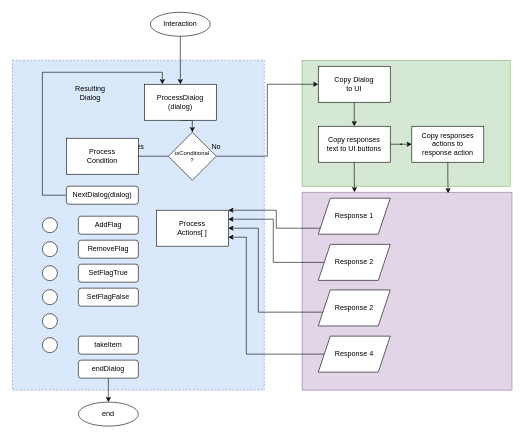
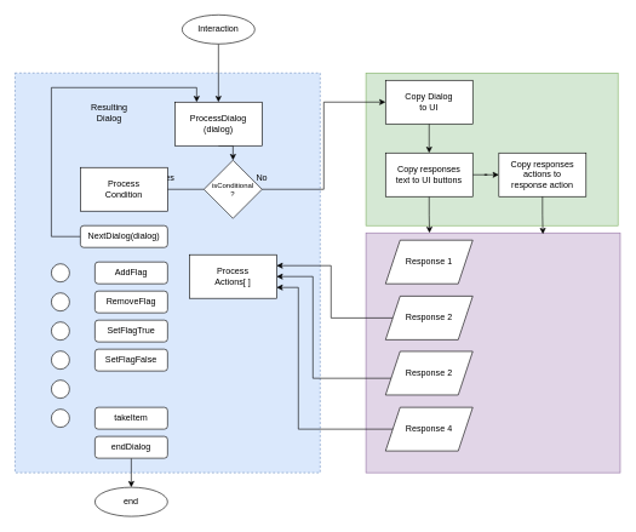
  <mxCell id="0" />
  <mxCell id="1" parent="0" />
  <mxCell id="2" value="" style="rounded=0;whiteSpace=wrap;html=1;fillColor=#d5e8d4;strokeColor=#82b366;" vertex="1" parent="1"><mxGeometry x="503" y="100" width="347" height="210" as="geometry" /></mxCell>
  <mxCell id="3" value="" style="rounded=0;whiteSpace=wrap;html=1;fillColor=#e1d5e7;strokeColor=#9673a6;" vertex="1" parent="1"><mxGeometry x="503" y="320" width="350" height="330" as="geometry" /></mxCell>
  <mxCell id="4" value="" style="rounded=0;whiteSpace=wrap;html=1;dashed=1;fillColor=#dae8fc;strokeColor=#6c8ebf;" vertex="1" parent="1"><mxGeometry x="20" y="100" width="420" height="550" as="geometry" /></mxCell>
  <mxCell id="5" style="edgeStyle=orthogonalEdgeStyle;rounded=0;orthogonalLoop=1;jettySize=auto;html=1;exitX=0.5;exitY=1;exitDx=0;exitDy=0;entryX=0.5;entryY=0;entryDx=0;entryDy=0;" edge="1" parent="1" source="6" target="9"><mxGeometry relative="1" as="geometry" /></mxCell>
  <mxCell id="6" value="ProcessDialog&lt;br&gt;(dialog)" style="rounded=0;whiteSpace=wrap;html=1;" vertex="1" parent="1"><mxGeometry x="240" y="140" width="120" height="60" as="geometry" /></mxCell>
  <mxCell id="7" style="edgeStyle=orthogonalEdgeStyle;rounded=0;orthogonalLoop=1;jettySize=auto;html=1;exitX=1;exitY=0.5;exitDx=0;exitDy=0;entryX=0;entryY=0.5;entryDx=0;entryDy=0;" edge="1" parent="1" source="9" target="11"><mxGeometry relative="1" as="geometry" /></mxCell>
  <mxCell id="8" value="" style="edgeStyle=orthogonalEdgeStyle;rounded=0;orthogonalLoop=1;jettySize=auto;html=1;" edge="1" parent="1" source="9"><mxGeometry relative="1" as="geometry"><mxPoint x="180" y="260" as="targetPoint" /></mxGeometry></mxCell>
  <mxCell id="9" value="isConditional&lt;br style=&quot;font-size: 10px;&quot;&gt;?" style="rhombus;whiteSpace=wrap;html=1;fontSize=10;" vertex="1" parent="1"><mxGeometry x="280" y="220" width="80" height="80" as="geometry" /></mxCell>
  <mxCell id="10" style="edgeStyle=orthogonalEdgeStyle;rounded=0;orthogonalLoop=1;jettySize=auto;html=1;exitX=0.5;exitY=1;exitDx=0;exitDy=0;entryX=0.5;entryY=0;entryDx=0;entryDy=0;" edge="1" parent="1" source="11" target="20"><mxGeometry relative="1" as="geometry" /></mxCell>
  <mxCell id="11" value="Copy Dialog&lt;br&gt;to UI" style="rounded=0;whiteSpace=wrap;html=1;" vertex="1" parent="1"><mxGeometry x="530" y="110" width="120" height="60" as="geometry" /></mxCell>
  <mxCell id="12" value="No" style="text;html=1;strokeColor=none;fillColor=none;align=center;verticalAlign=middle;whiteSpace=wrap;rounded=0;" vertex="1" parent="1"><mxGeometry x="330" y="230" width="60" height="30" as="geometry" /></mxCell>
  <mxCell id="13" value="Yes" style="text;html=1;strokeColor=none;fillColor=none;align=center;verticalAlign=middle;whiteSpace=wrap;rounded=0;" vertex="1" parent="1"><mxGeometry x="200" y="230" width="60" height="30" as="geometry" /></mxCell>
  <mxCell id="14" value="Process&lt;br&gt;Condition" style="rounded=0;whiteSpace=wrap;html=1;" vertex="1" parent="1"><mxGeometry x="110" y="230" width="120" height="60" as="geometry" /></mxCell>
  <mxCell id="15" value="Resulting Dialog" style="text;html=1;strokeColor=none;fillColor=none;align=center;verticalAlign=middle;whiteSpace=wrap;rounded=0;" vertex="1" parent="1"><mxGeometry x="120" y="140" width="60" height="30" as="geometry" /></mxCell>
  <mxCell id="16" style="edgeStyle=orthogonalEdgeStyle;rounded=0;orthogonalLoop=1;jettySize=auto;html=1;" edge="1" parent="1" source="17" target="6"><mxGeometry relative="1" as="geometry" /></mxCell>
  <mxCell id="17" value="Interaction" style="ellipse;whiteSpace=wrap;html=1;" vertex="1" parent="1"><mxGeometry x="250" y="20" width="100" height="40" as="geometry" /></mxCell>
  <mxCell id="18" style="edgeStyle=orthogonalEdgeStyle;rounded=0;orthogonalLoop=1;jettySize=auto;html=1;entryX=0.25;entryY=0;entryDx=0;entryDy=0;" edge="1" parent="1" source="20" target="3"><mxGeometry relative="1" as="geometry" /></mxCell>
  <mxCell id="19" style="edgeStyle=orthogonalEdgeStyle;rounded=0;orthogonalLoop=1;jettySize=auto;html=1;entryX=0;entryY=0.5;entryDx=0;entryDy=0;" edge="1" parent="1" source="20" target="34"><mxGeometry relative="1" as="geometry" /></mxCell>
  <mxCell id="20" value="Copy responses&lt;br&gt;text to UI buttons" style="rounded=0;whiteSpace=wrap;html=1;" vertex="1" parent="1"><mxGeometry x="530" y="210" width="120" height="60" as="geometry" /></mxCell>
- <mxCell id="21" style="edgeStyle=orthogonalEdgeStyle;rounded=0;orthogonalLoop=1;jettySize=auto;html=1;exitX=0;exitY=0.5;exitDx=0;exitDy=0;entryX=1;entryY=0;entryDx=0;entryDy=0;" edge="1" parent="1" source="22" target="23"><mxGeometry relative="1" as="geometry"><Array as="points"><mxPoint x="540" y="380" /><mxPoint x="460" y="380" /><mxPoint x="460" y="350" /></Array></mxGeometry></mxCell>
  <mxCell id="22" value="Response 1" style="shape=parallelogram;perimeter=parallelogramPerimeter;whiteSpace=wrap;html=1;fixedSize=1;" vertex="1" parent="1"><mxGeometry x="530" y="330" width="120" height="60" as="geometry" /></mxCell>
  <mxCell id="23" value="Process&lt;br&gt;Actions[ ]" style="rounded=0;whiteSpace=wrap;html=1;" vertex="1" parent="1"><mxGeometry x="260" y="350" width="120" height="60" as="geometry" /></mxCell>
  <mxCell id="24" style="edgeStyle=orthogonalEdgeStyle;rounded=0;orthogonalLoop=1;jettySize=auto;html=1;entryX=1;entryY=0.25;entryDx=0;entryDy=0;" edge="1" parent="1" source="25" target="23"><mxGeometry relative="1" as="geometry" /></mxCell>
  <mxCell id="25" value="Response 2" style="shape=parallelogram;perimeter=parallelogramPerimeter;whiteSpace=wrap;html=1;fixedSize=1;" vertex="1" parent="1"><mxGeometry x="530" y="407" width="120" height="60" as="geometry" /></mxCell>
  <mxCell id="26" style="edgeStyle=orthogonalEdgeStyle;rounded=0;orthogonalLoop=1;jettySize=auto;html=1;entryX=1;entryY=0.5;entryDx=0;entryDy=0;" edge="1" parent="1" source="27" target="23"><mxGeometry relative="1" as="geometry"><Array as="points"><mxPoint x="430" y="520" /><mxPoint x="430" y="380" /></Array></mxGeometry></mxCell>
  <mxCell id="27" value="Response 2" style="shape=parallelogram;perimeter=parallelogramPerimeter;whiteSpace=wrap;html=1;fixedSize=1;" vertex="1" parent="1"><mxGeometry x="530" y="483" width="120" height="60" as="geometry" /></mxCell>
  <mxCell id="28" style="edgeStyle=orthogonalEdgeStyle;rounded=0;orthogonalLoop=1;jettySize=auto;html=1;entryX=1;entryY=0.75;entryDx=0;entryDy=0;" edge="1" parent="1" source="29" target="23"><mxGeometry relative="1" as="geometry"><Array as="points"><mxPoint x="410" y="590" /><mxPoint x="410" y="395" /></Array></mxGeometry></mxCell>
  <mxCell id="29" value="Response 4" style="shape=parallelogram;perimeter=parallelogramPerimeter;whiteSpace=wrap;html=1;fixedSize=1;" vertex="1" parent="1"><mxGeometry x="530" y="560" width="120" height="60" as="geometry" /></mxCell>
  <mxCell id="30" style="edgeStyle=orthogonalEdgeStyle;rounded=0;orthogonalLoop=1;jettySize=auto;html=1;entryX=0.25;entryY=0;entryDx=0;entryDy=0;" edge="1" parent="1" source="31" target="6"><mxGeometry relative="1" as="geometry"><Array as="points"><mxPoint x="70" y="325" /><mxPoint x="70" y="120" /><mxPoint x="270" y="120" /></Array></mxGeometry></mxCell>
  <mxCell id="31" value="NextDialog(dialog)" style="rounded=1;whiteSpace=wrap;html=1;" vertex="1" parent="1"><mxGeometry x="110" y="310" width="120" height="30" as="geometry" /></mxCell>
  <mxCell id="32" value="AddFlag" style="rounded=1;whiteSpace=wrap;html=1;" vertex="1" parent="1"><mxGeometry x="130" y="360" width="100" height="30" as="geometry" /></mxCell>
  <mxCell id="33" value="RemoveFlag" style="rounded=1;whiteSpace=wrap;html=1;" vertex="1" parent="1"><mxGeometry x="130" y="400" width="100" height="30" as="geometry" /></mxCell>
  <mxCell id="34" value="Copy responses&lt;br&gt;actions to &lt;br&gt;response action" style="rounded=0;whiteSpace=wrap;html=1;" vertex="1" parent="1"><mxGeometry x="686" y="210" width="120" height="60" as="geometry" /></mxCell>
  <mxCell id="35" style="edgeStyle=orthogonalEdgeStyle;rounded=0;orthogonalLoop=1;jettySize=auto;html=1;entryX=0.696;entryY=0.005;entryDx=0;entryDy=0;entryPerimeter=0;" edge="1" parent="1" source="34" target="3"><mxGeometry relative="1" as="geometry" /></mxCell>
  <mxCell id="36" value="" style="ellipse;whiteSpace=wrap;html=1;aspect=fixed;" vertex="1" parent="1"><mxGeometry x="70" y="362.5" width="25" height="25" as="geometry" /></mxCell>
  <mxCell id="37" value="" style="ellipse;whiteSpace=wrap;html=1;aspect=fixed;" vertex="1" parent="1"><mxGeometry x="70" y="402.5" width="25" height="25" as="geometry" /></mxCell>
  <mxCell id="38" value="SetFlagTrue" style="rounded=1;whiteSpace=wrap;html=1;" vertex="1" parent="1"><mxGeometry x="130" y="440" width="100" height="30" as="geometry" /></mxCell>
  <mxCell id="39" value="SetFlagFalse" style="rounded=1;whiteSpace=wrap;html=1;" vertex="1" parent="1"><mxGeometry x="130" y="480" width="100" height="30" as="geometry" /></mxCell>
  <mxCell id="40" value="takeItem" style="rounded=1;whiteSpace=wrap;html=1;" vertex="1" parent="1"><mxGeometry x="130" y="560" width="100" height="30" as="geometry" /></mxCell>
  <mxCell id="41" style="edgeStyle=orthogonalEdgeStyle;rounded=0;orthogonalLoop=1;jettySize=auto;html=1;entryX=0.5;entryY=0;entryDx=0;entryDy=0;" edge="1" parent="1" source="42" target="43"><mxGeometry relative="1" as="geometry" /></mxCell>
  <mxCell id="42" value="endDialog" style="rounded=1;whiteSpace=wrap;html=1;" vertex="1" parent="1"><mxGeometry x="130" y="600" width="100" height="30" as="geometry" /></mxCell>
  <mxCell id="43" value="end" style="ellipse;whiteSpace=wrap;html=1;" vertex="1" parent="1"><mxGeometry x="130" y="670" width="100" height="40" as="geometry" /></mxCell>
  <mxCell id="44" value="" style="ellipse;whiteSpace=wrap;html=1;aspect=fixed;" vertex="1" parent="1"><mxGeometry x="70" y="442.5" width="25" height="25" as="geometry" /></mxCell>
  <mxCell id="45" value="" style="ellipse;whiteSpace=wrap;html=1;aspect=fixed;" vertex="1" parent="1"><mxGeometry x="70" y="482.5" width="25" height="25" as="geometry" /></mxCell>
  <mxCell id="46" value="" style="ellipse;whiteSpace=wrap;html=1;aspect=fixed;" vertex="1" parent="1"><mxGeometry x="70" y="522.5" width="25" height="25" as="geometry" /></mxCell>
  <mxCell id="47" value="" style="ellipse;whiteSpace=wrap;html=1;aspect=fixed;" vertex="1" parent="1"><mxGeometry x="70" y="562.5" width="25" height="25" as="geometry" /></mxCell>
